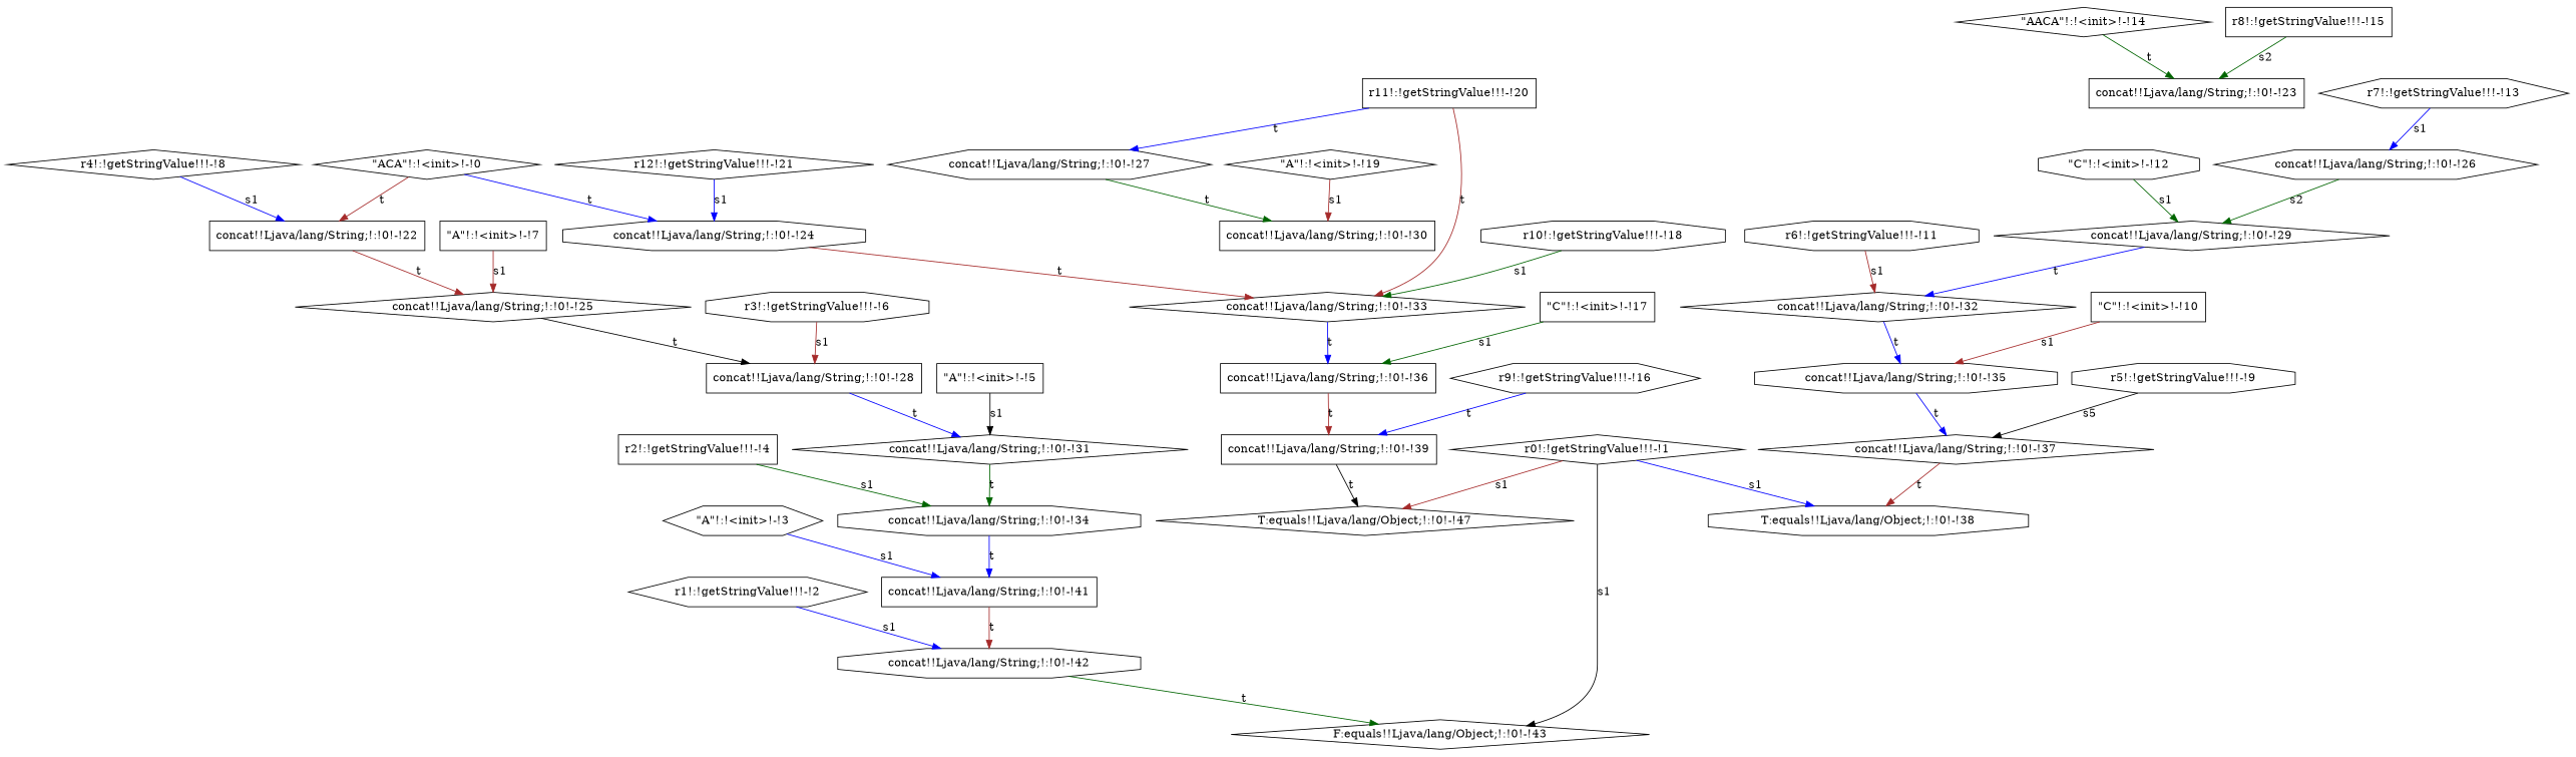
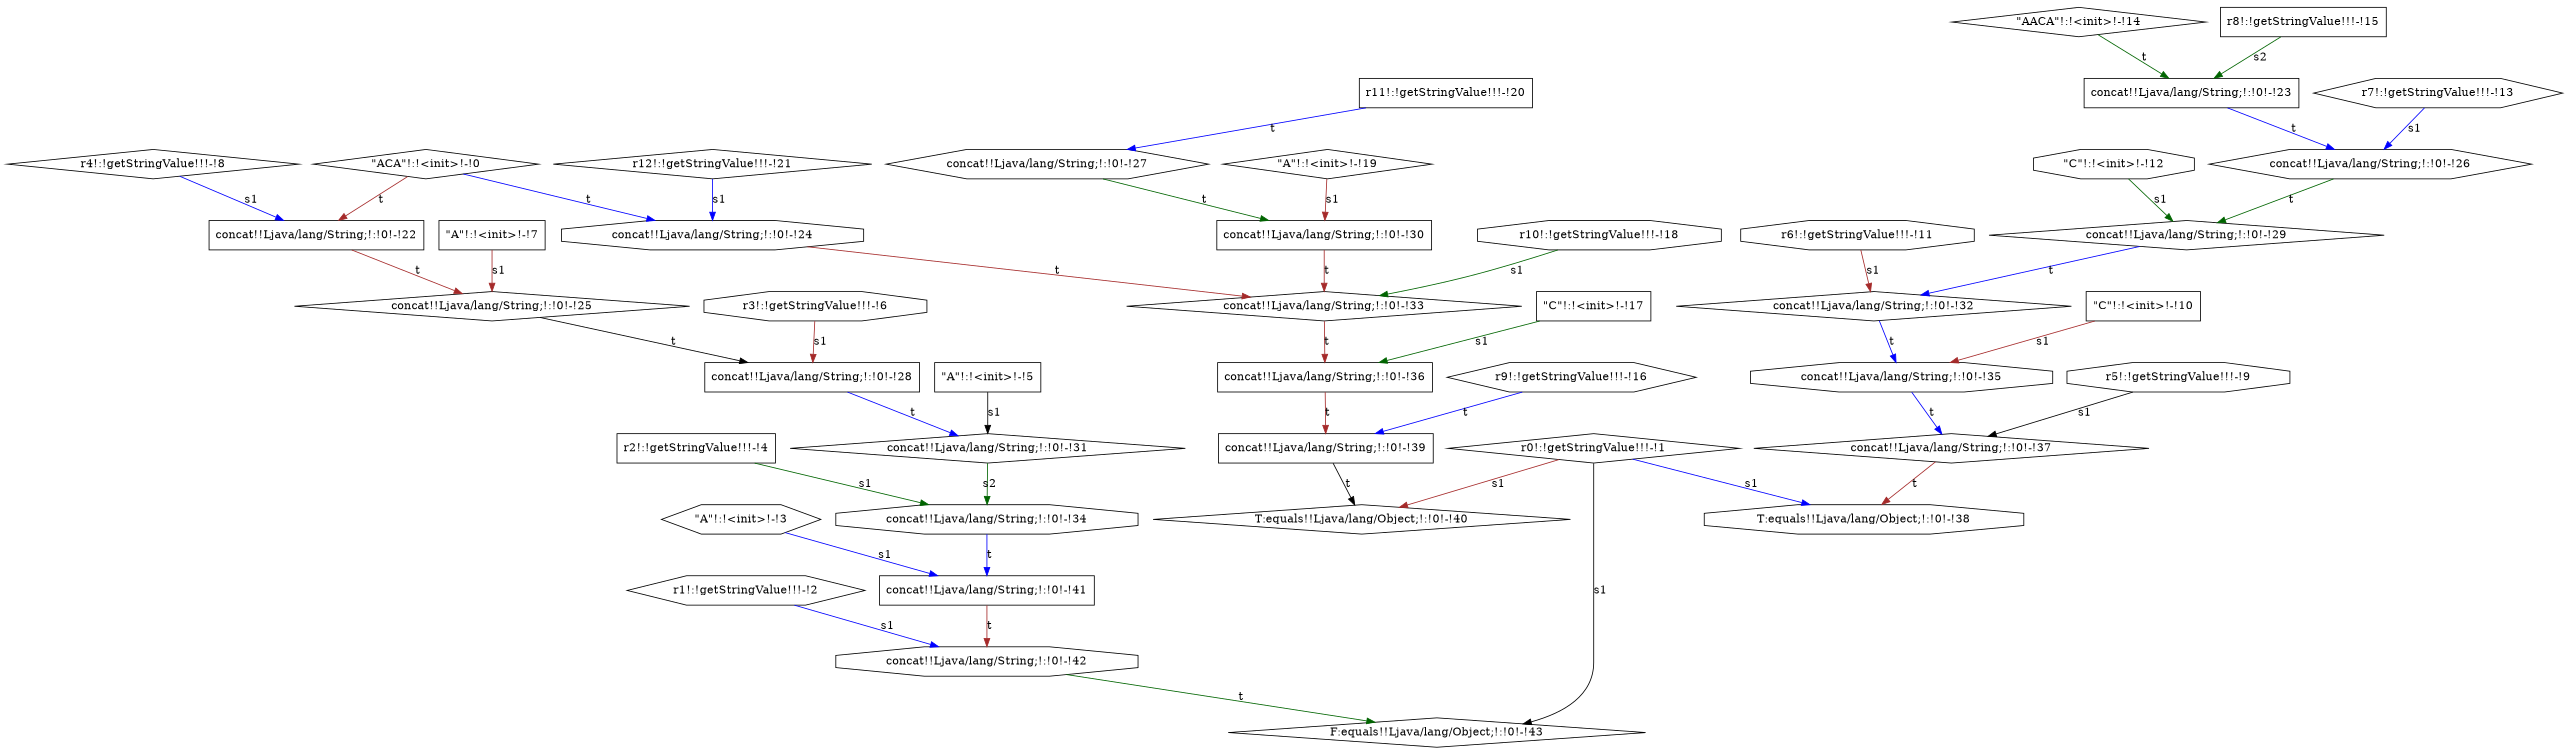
  digraph {
    node [shape=box]
    edge [color=blue]
    n1 [label="concat!!Ljava/lang/String;!:!0!-!41"]
    n2 [label="concat!!Ljava/lang/String;!:!0!-!42" shape=octagon]
    n3 [label="F:equals!!Ljava/lang/Object;!:!0!-!43" shape=diamond]
    n4 [label="concat!!Ljava/lang/String;!:!0!-!39"]
-   n5 [label="T:equals!!Ljava/lang/Object;!:!0!-!47" shape=diamond]
+   n5 [label="T:equals!!Ljava/lang/Object;!:!0!-!40" shape=diamond]
    n6 [label="\"ACA\"!:!<init>!-!0" shape=diamond]
    n7 [label="concat!!Ljava/lang/String;!:!0!-!22"]
    n8 [label="concat!!Ljava/lang/String;!:!0!-!24" shape=octagon]
    n9 [label="concat!!Ljava/lang/String;!:!0!-!25" shape=diamond]
    n10 [label="concat!!Ljava/lang/String;!:!0!-!33" shape=diamond]
    n11 [label="r6!:!getStringValue!!!-!11" shape=octagon]
    n12 [label="concat!!Ljava/lang/String;!:!0!-!32" shape=diamond]
    n13 [label="concat!!Ljava/lang/String;!:!0!-!35" shape=octagon]
    n14 [label="\"AACA\"!:!<init>!-!14" shape=diamond]
    n15 [label="concat!!Ljava/lang/String;!:!0!-!23"]
    n16 [label="concat!!Ljava/lang/String;!:!0!-!26" shape=hexagon]
    n17 [label="concat!!Ljava/lang/String;!:!0!-!36"]
    n18 [label="r1!:!getStringValue!!!-!2" shape=hexagon]
    n19 [label="\"A\"!:!<init>!-!19" shape=diamond]
    n20 [label="concat!!Ljava/lang/String;!:!0!-!30"]
    n21 [label="r3!:!getStringValue!!!-!6" shape=octagon]
    n22 [label="concat!!Ljava/lang/String;!:!0!-!28"]
    n23 [label="concat!!Ljava/lang/String;!:!0!-!31" shape=diamond]
    n24 [label="\"C\"!:!<init>!-!12" shape=octagon]
    n25 [label="concat!!Ljava/lang/String;!:!0!-!29" shape=diamond]
    n26 [label="\"C\"!:!<init>!-!10"]
    n27 [label="concat!!Ljava/lang/String;!:!0!-!37" shape=diamond]
    n28 [label="r9!:!getStringValue!!!-!16" shape=hexagon]
    n29 [label="concat!!Ljava/lang/String;!:!0!-!34" shape=octagon]
    n30 [label="r4!:!getStringValue!!!-!8" shape=diamond]
    n31 [label="concat!!Ljava/lang/String;!:!0!-!27" shape=hexagon]
    n32 [label="r8!:!getStringValue!!!-!15"]
    n33 [label="r7!:!getStringValue!!!-!13" shape=hexagon]
    n34 [label="r12!:!getStringValue!!!-!21" shape=diamond]
    n35 [label="\"A\"!:!<init>!-!5"]
    n36 [label="\"A\"!:!<init>!-!3" shape=hexagon]
    n37 [label="T:equals!!Ljava/lang/Object;!:!0!-!38" shape=octagon]
    n38 [label="r2!:!getStringValue!!!-!4"]
    n39 [label="\"C\"!:!<init>!-!17"]
    n40 [label="\"A\"!:!<init>!-!7"]
    n41 [label="r11!:!getStringValue!!!-!20"]
    n42 [label="r5!:!getStringValue!!!-!9" shape=octagon]
    n43 [label="r10!:!getStringValue!!!-!18" shape=octagon]
    n44 [label="r0!:!getStringValue!!!-!1" shape=diamond]
    n1 -> n2 [color=brown label=t]
    n2 -> n3 [color=darkgreen label=t]
    n4 -> n5 [color=black label=t]
    n6 -> n7 [color=brown label=t]
    n6 -> n8 [label=t]
    n7 -> n9 [color=brown label=t]
    n8 -> n10 [color=brown label=t]
    n9 -> n22 [color=black label=t]
-   n10 -> n17 [label=t]
+   n10 -> n17 [color=brown label=t]
    n11 -> n12 [color=brown label=s1]
    n12 -> n13 [label=t]
    n13 -> n27 [label=t]
    n14 -> n15 [color=darkgreen label=t]
-   n16 -> n25 [color=darkgreen label=s2]
+   n15 -> n16 [label=t]
+   n16 -> n25 [color=darkgreen label=t]
    n17 -> n4 [color=brown label=t]
    n18 -> n2 [label=s1]
    n19 -> n20 [color=brown label=s1]
-   n41 -> n10 [color=brown label=t]
+   n20 -> n10 [color=brown label=t]
    n21 -> n22 [color=brown label=s1]
    n22 -> n23 [label=t]
-   n23 -> n29 [color=darkgreen label=t]
+   n23 -> n29 [color=darkgreen label=s2]
    n24 -> n25 [color=darkgreen label=s1]
    n25 -> n12 [label=t]
    n26 -> n13 [color=brown label=s1]
    n27 -> n37 [color=brown label=t]
    n28 -> n4 [label=t]
    n29 -> n1 [label=t]
    n30 -> n7 [label=s1]
    n31 -> n20 [color=darkgreen label=t]
    n32 -> n15 [color=darkgreen label=s2]
    n33 -> n16 [label=s1]
    n34 -> n8 [label=s1]
    n35 -> n23 [color=black label=s1]
    n36 -> n1 [label=s1]
    n38 -> n29 [color=darkgreen label=s1]
    n39 -> n17 [color=darkgreen label=s1]
    n40 -> n9 [color=brown label=s1]
    n41 -> n31 [label=t]
-   n42 -> n27 [color=black label=s5]
+   n42 -> n27 [color=black label=s1]
    n43 -> n10 [color=darkgreen label=s1]
    n44 -> n3 [color=black label=s1]
    n44 -> n5 [color=brown label=s1]
    n44 -> n37 [label=s1]
  }
